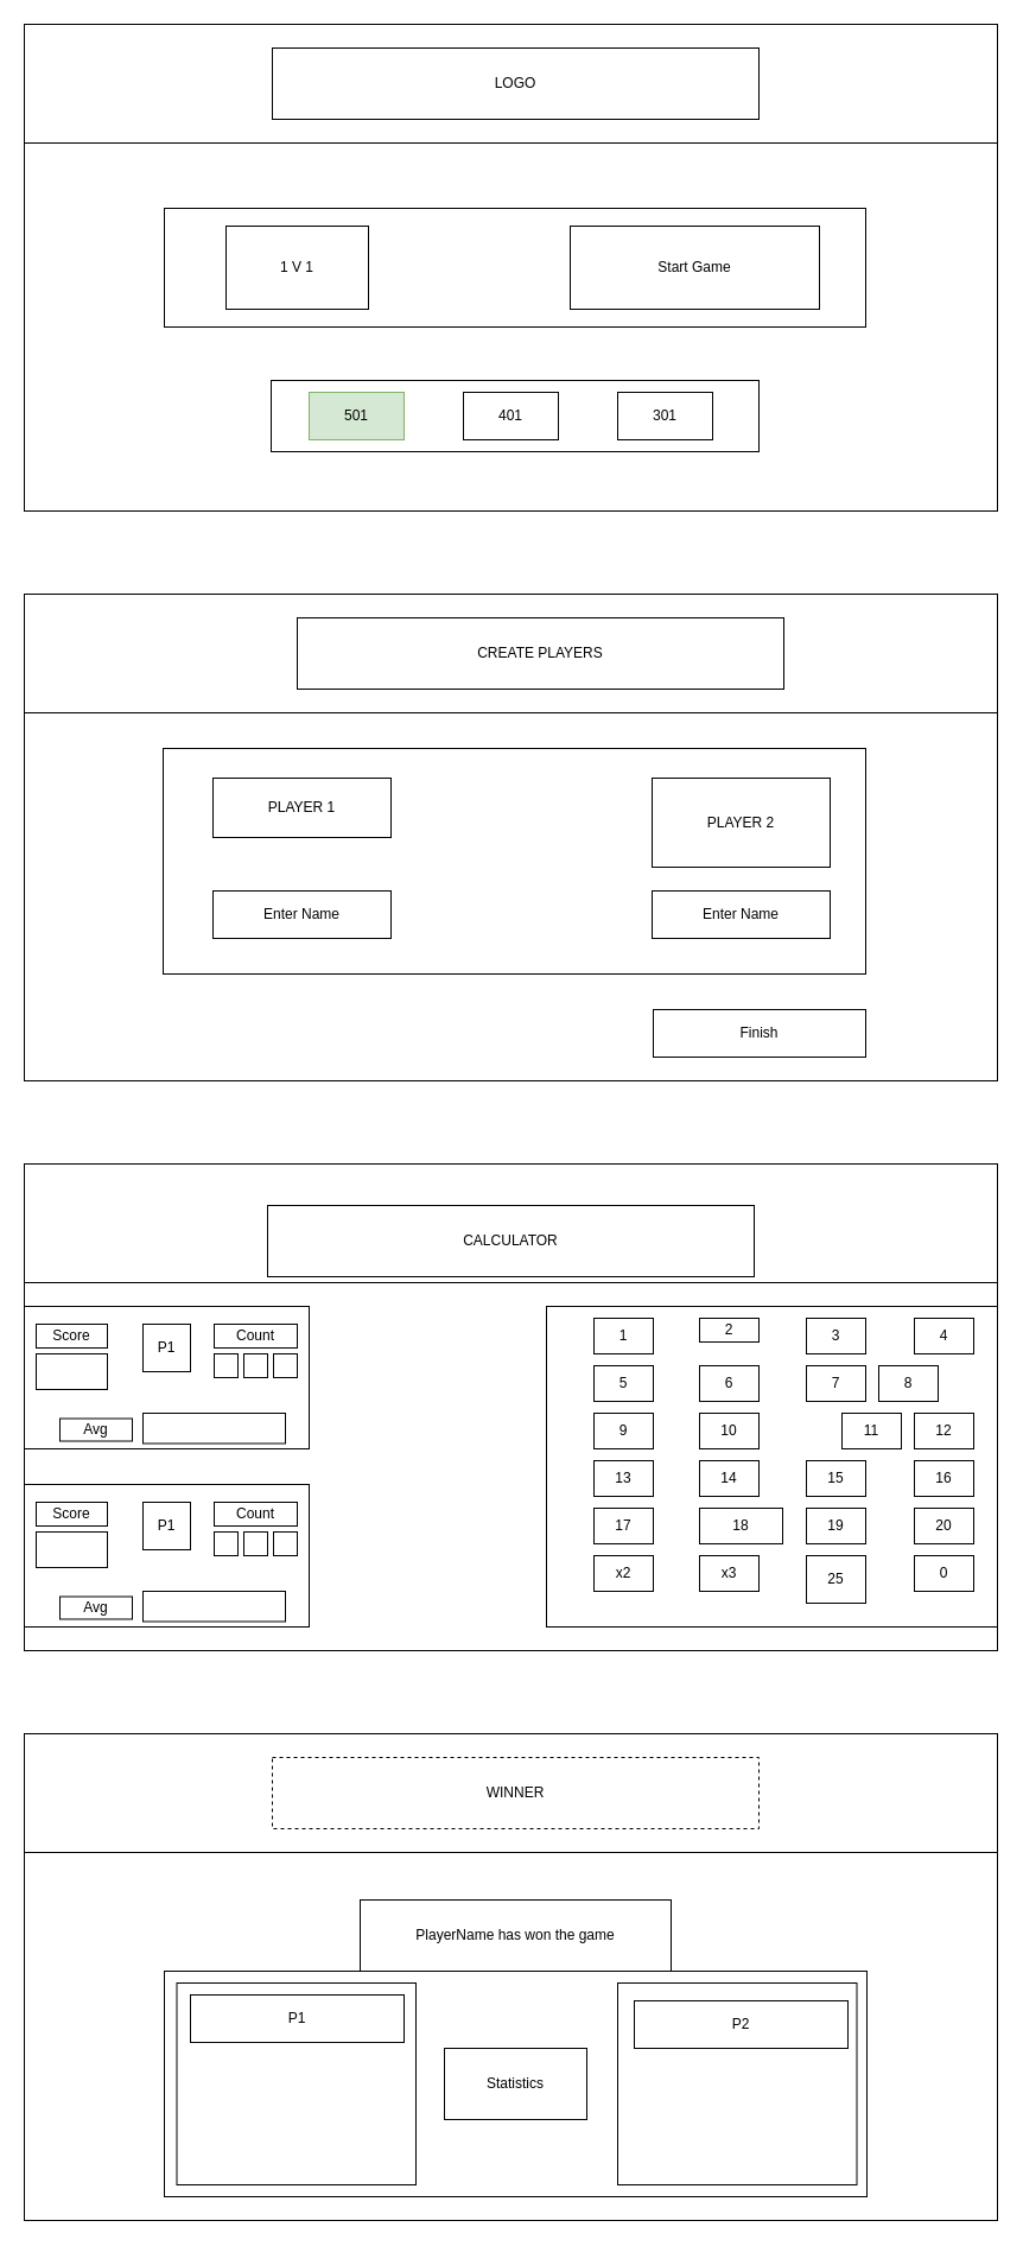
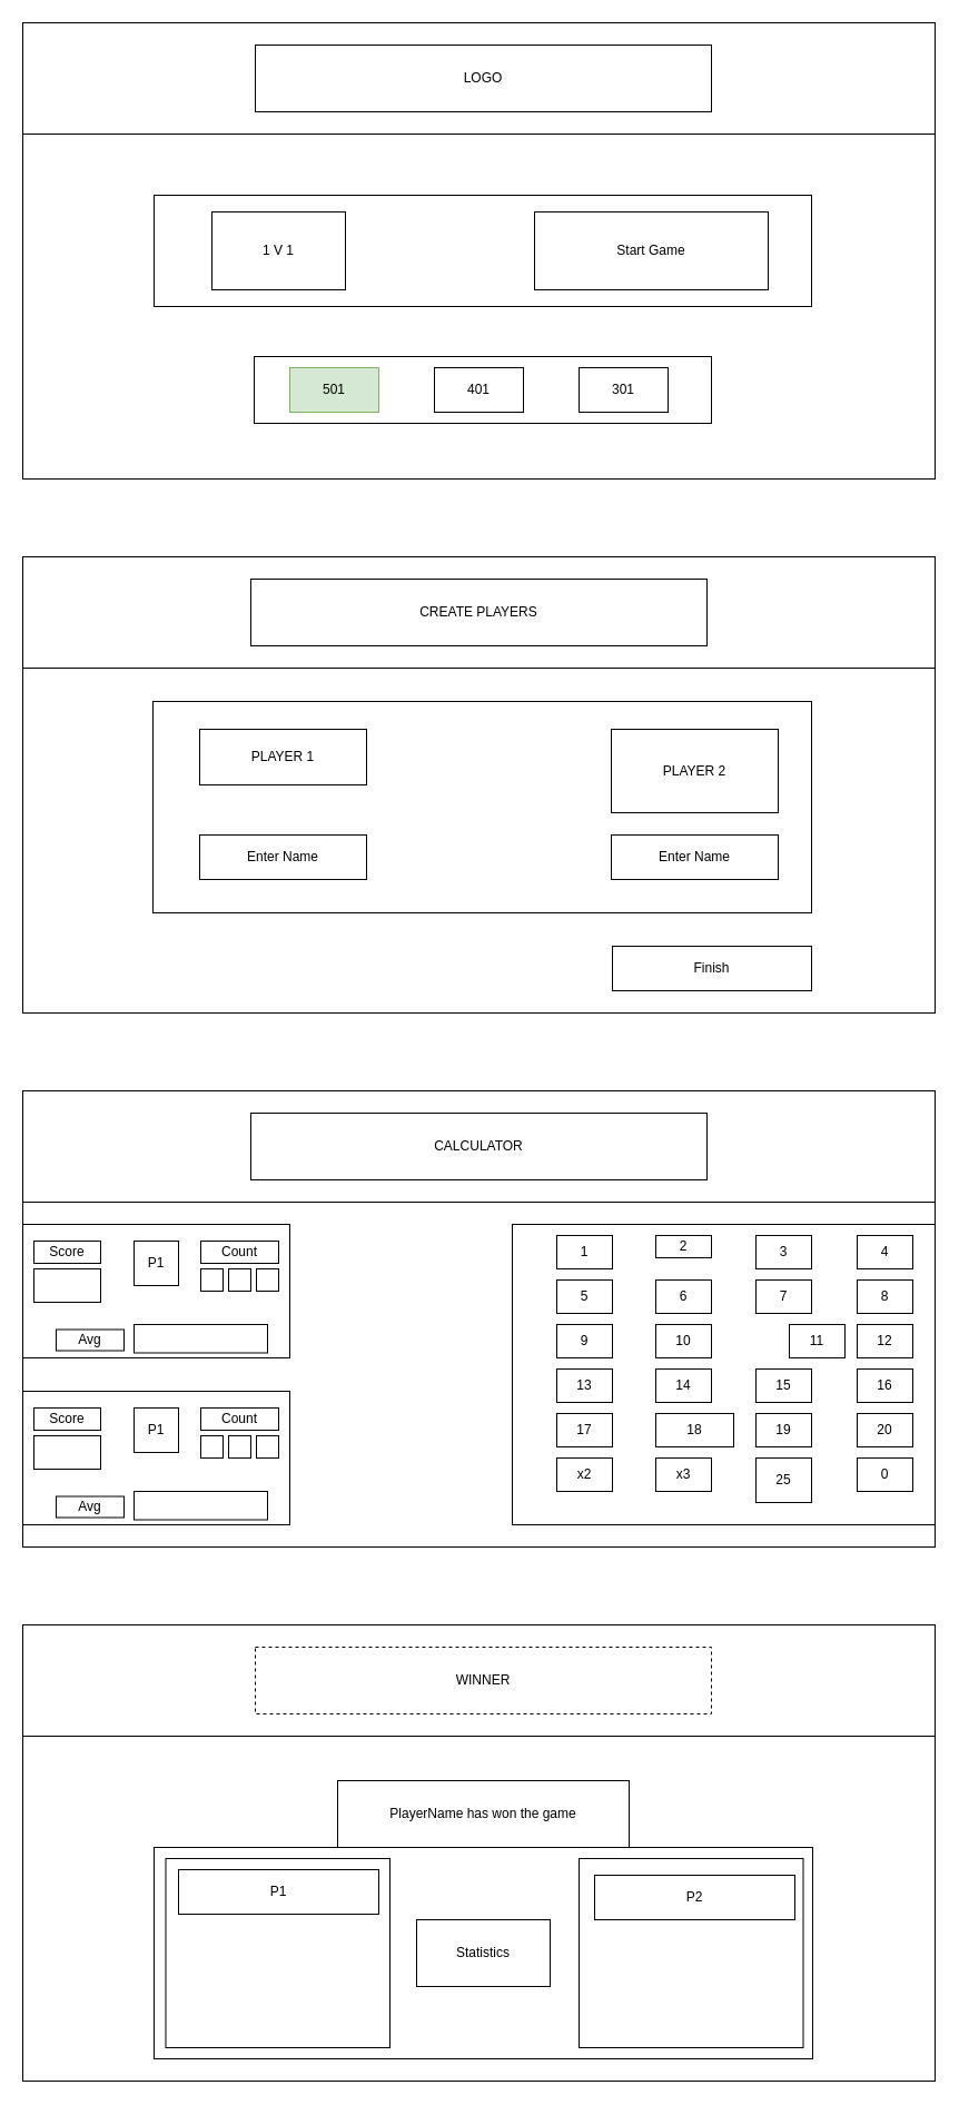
  <mxCell id="0" />
  <mxCell id="1" parent="0" />
  <mxCell id="2" value="" style="rounded=0;whiteSpace=wrap;html=1;" vertex="1" parent="1"><mxGeometry width="820" height="410" as="geometry" x="20" y="20" /></mxCell>
  <mxCell id="3" value="" style="rounded=0;whiteSpace=wrap;html=1;" vertex="1" parent="1"><mxGeometry y="500" width="820" height="410" as="geometry" x="20" /></mxCell>
  <mxCell id="4" value="" style="rounded=0;whiteSpace=wrap;html=1;" vertex="1" parent="1"><mxGeometry y="980" width="820" height="410" as="geometry" x="20" /></mxCell>
  <mxCell id="5" value="" style="rounded=0;whiteSpace=wrap;html=1;" vertex="1" parent="1"><mxGeometry y="1460" width="820" height="410" as="geometry" x="20" /></mxCell>
  <mxCell id="6" value="" style="rounded=0;whiteSpace=wrap;html=1;" vertex="1" parent="1"><mxGeometry width="820" height="100" as="geometry" x="20" y="20" /></mxCell>
  <mxCell id="7" value="" style="rounded=0;whiteSpace=wrap;html=1;" vertex="1" parent="1"><mxGeometry y="500" width="820" height="100" as="geometry" x="20" /></mxCell>
  <mxCell id="8" value="" style="rounded=0;whiteSpace=wrap;html=1;" vertex="1" parent="1"><mxGeometry y="980" width="820" height="100" as="geometry" x="20" /></mxCell>
  <mxCell id="9" value="" style="rounded=0;whiteSpace=wrap;html=1;" vertex="1" parent="1"><mxGeometry y="1460" width="820" height="100" as="geometry" x="20" /></mxCell>
  <mxCell id="10" value="LOGO" style="rounded=0;whiteSpace=wrap;html=1;" vertex="1" parent="1"><mxGeometry x="229" y="40" width="410" height="60" as="geometry" /></mxCell>
  <mxCell id="11" value="" style="rounded=0;whiteSpace=wrap;html=1;" vertex="1" parent="1"><mxGeometry x="138" y="175" width="591" height="100" as="geometry" /></mxCell>
  <mxCell id="12" value="" style="rounded=0;whiteSpace=wrap;html=1;" vertex="1" parent="1"><mxGeometry x="228" y="320" width="411" height="60" as="geometry" /></mxCell>
  <mxCell id="13" value="501" style="rounded=0;whiteSpace=wrap;html=1;fillColor=#d5e8d4;strokeColor=#82b366;" vertex="1" parent="1"><mxGeometry x="260" y="330" width="80" height="40" as="geometry" /></mxCell>
  <mxCell id="14" value="401" style="rounded=0;whiteSpace=wrap;html=1;" vertex="1" parent="1"><mxGeometry x="390" y="330" width="80" height="40" as="geometry" /></mxCell>
  <mxCell id="15" value="301" style="rounded=0;whiteSpace=wrap;html=1;" vertex="1" parent="1"><mxGeometry x="520" y="330" width="80" height="40" as="geometry" /></mxCell>
  <mxCell id="16" value="1 V 1" style="rounded=0;whiteSpace=wrap;html=1;" vertex="1" parent="1"><mxGeometry x="190" y="190" width="120" height="70" as="geometry" /></mxCell>
  <mxCell id="17" value="Start Game" style="rounded=0;whiteSpace=wrap;html=1;" vertex="1" parent="1"><mxGeometry x="480" y="190" width="210" height="70" as="geometry" /></mxCell>
- <mxCell id="18" value="CREATE PLAYERS" style="rounded=0;whiteSpace=wrap;html=1;" vertex="1" parent="1"><mxGeometry x="250" y="520" width="410" height="60" as="geometry" /></mxCell>
+ <mxCell id="18" value="CREATE PLAYERS" style="rounded=0;whiteSpace=wrap;html=1;" vertex="1" parent="1"><mxGeometry x="225" y="520" width="410" height="60" as="geometry" /></mxCell>
  <mxCell id="19" value="" style="rounded=0;whiteSpace=wrap;html=1;" vertex="1" parent="1"><mxGeometry x="137" y="630" width="592" height="190" as="geometry" /></mxCell>
  <mxCell id="20" value="PLAYER 1" style="rounded=0;whiteSpace=wrap;html=1;" vertex="1" parent="1"><mxGeometry x="179" y="655" width="150" height="50" as="geometry" /></mxCell>
  <mxCell id="21" value="PLAYER 2" style="rounded=0;whiteSpace=wrap;html=1;" vertex="1" parent="1"><mxGeometry x="549" y="655" width="150" height="75" as="geometry" /></mxCell>
  <mxCell id="22" value="Enter Name" style="rounded=0;whiteSpace=wrap;html=1;" vertex="1" parent="1"><mxGeometry x="179" y="750" width="150" height="40" as="geometry" /></mxCell>
  <mxCell id="23" value="Enter Name" style="rounded=0;whiteSpace=wrap;html=1;" vertex="1" parent="1"><mxGeometry x="549" y="750" width="150" height="40" as="geometry" /></mxCell>
  <mxCell id="24" value="Finish" style="rounded=0;whiteSpace=wrap;html=1;" vertex="1" parent="1"><mxGeometry x="550" y="850" width="179" height="40" as="geometry" /></mxCell>
- <mxCell id="25" value="CALCULATOR" style="rounded=0;whiteSpace=wrap;html=1;" vertex="1" parent="1"><mxGeometry x="225" y="1015" width="410" height="60" as="geometry" /></mxCell>
+ <mxCell id="25" value="CALCULATOR" style="rounded=0;whiteSpace=wrap;html=1;" vertex="1" parent="1"><mxGeometry x="225" y="1000" width="410" height="60" as="geometry" /></mxCell>
  <mxCell id="26" value="" style="rounded=0;whiteSpace=wrap;html=1;" vertex="1" parent="1"><mxGeometry y="1100" width="240" height="120" as="geometry" x="20" /></mxCell>
  <mxCell id="27" value="" style="rounded=0;whiteSpace=wrap;html=1;" vertex="1" parent="1"><mxGeometry x="460" y="1100" width="380" height="270" as="geometry" /></mxCell>
  <mxCell id="28" value="1" style="rounded=0;whiteSpace=wrap;html=1;" vertex="1" parent="1"><mxGeometry x="500" y="1110" width="50" height="30" as="geometry" /></mxCell>
  <mxCell id="29" value="2" style="rounded=0;whiteSpace=wrap;html=1;" vertex="1" parent="1"><mxGeometry x="589" y="1110" width="50" height="20" as="geometry" /></mxCell>
  <mxCell id="30" value="3" style="rounded=0;whiteSpace=wrap;html=1;" vertex="1" parent="1"><mxGeometry x="679" y="1110" width="50" height="30" as="geometry" /></mxCell>
  <mxCell id="31" value="4" style="rounded=0;whiteSpace=wrap;html=1;" vertex="1" parent="1"><mxGeometry x="770" y="1110" width="50" height="30" as="geometry" /></mxCell>
  <mxCell id="32" value="5" style="rounded=0;whiteSpace=wrap;html=1;" vertex="1" parent="1"><mxGeometry x="500" y="1150" width="50" height="30" as="geometry" /></mxCell>
  <mxCell id="33" value="6" style="rounded=0;whiteSpace=wrap;html=1;" vertex="1" parent="1"><mxGeometry x="589" y="1150" width="50" height="30" as="geometry" /></mxCell>
  <mxCell id="34" value="7" style="rounded=0;whiteSpace=wrap;html=1;" vertex="1" parent="1"><mxGeometry x="679" y="1150" width="50" height="30" as="geometry" /></mxCell>
- <mxCell id="35" value="8" style="rounded=0;whiteSpace=wrap;html=1;" vertex="1" parent="1"><mxGeometry x="740" y="1150" width="50" height="30" as="geometry" /></mxCell>
+ <mxCell id="35" value="8" style="rounded=0;whiteSpace=wrap;html=1;" vertex="1" parent="1"><mxGeometry x="770" y="1150" width="50" height="30" as="geometry" /></mxCell>
  <mxCell id="36" value="9" style="rounded=0;whiteSpace=wrap;html=1;" vertex="1" parent="1"><mxGeometry x="500" y="1190" width="50" height="30" as="geometry" /></mxCell>
  <mxCell id="37" value="10" style="rounded=0;whiteSpace=wrap;html=1;" vertex="1" parent="1"><mxGeometry x="589" y="1190" width="50" height="30" as="geometry" /></mxCell>
  <mxCell id="38" value="11" style="rounded=0;whiteSpace=wrap;html=1;" vertex="1" parent="1"><mxGeometry x="709" y="1190" width="50" height="30" as="geometry" /></mxCell>
  <mxCell id="39" value="12" style="rounded=0;whiteSpace=wrap;html=1;" vertex="1" parent="1"><mxGeometry x="770" y="1190" width="50" height="30" as="geometry" /></mxCell>
  <mxCell id="40" value="13" style="rounded=0;whiteSpace=wrap;html=1;" vertex="1" parent="1"><mxGeometry x="500" y="1230" width="50" height="30" as="geometry" /></mxCell>
  <mxCell id="41" value="17" style="rounded=0;whiteSpace=wrap;html=1;" vertex="1" parent="1"><mxGeometry x="500" y="1270" width="50" height="30" as="geometry" /></mxCell>
  <mxCell id="42" value="x2" style="rounded=0;whiteSpace=wrap;html=1;" vertex="1" parent="1"><mxGeometry x="500" y="1310" width="50" height="30" as="geometry" /></mxCell>
  <mxCell id="43" value="14" style="rounded=0;whiteSpace=wrap;html=1;" vertex="1" parent="1"><mxGeometry x="589" y="1230" width="50" height="30" as="geometry" /></mxCell>
  <mxCell id="44" value="18" style="rounded=0;whiteSpace=wrap;html=1;" vertex="1" parent="1"><mxGeometry x="589" y="1270" width="70" height="30" as="geometry" /></mxCell>
  <mxCell id="45" value="x3" style="rounded=0;whiteSpace=wrap;html=1;" vertex="1" parent="1"><mxGeometry x="589" y="1310" width="50" height="30" as="geometry" /></mxCell>
  <mxCell id="46" value="15" style="rounded=0;whiteSpace=wrap;html=1;" vertex="1" parent="1"><mxGeometry x="679" y="1230" width="50" height="30" as="geometry" /></mxCell>
  <mxCell id="47" value="19" style="rounded=0;whiteSpace=wrap;html=1;" vertex="1" parent="1"><mxGeometry x="679" y="1270" width="50" height="30" as="geometry" /></mxCell>
  <mxCell id="48" value="25" style="rounded=0;whiteSpace=wrap;html=1;" vertex="1" parent="1"><mxGeometry x="679" y="1310" width="50" height="40" as="geometry" /></mxCell>
  <mxCell id="49" value="16" style="rounded=0;whiteSpace=wrap;html=1;" vertex="1" parent="1"><mxGeometry x="770" y="1230" width="50" height="30" as="geometry" /></mxCell>
  <mxCell id="50" value="20" style="rounded=0;whiteSpace=wrap;html=1;" vertex="1" parent="1"><mxGeometry x="770" y="1270" width="50" height="30" as="geometry" /></mxCell>
  <mxCell id="51" value="0" style="rounded=0;whiteSpace=wrap;html=1;" vertex="1" parent="1"><mxGeometry x="770" y="1310" width="50" height="30" as="geometry" /></mxCell>
  <mxCell id="52" value="" style="rounded=0;whiteSpace=wrap;html=1;" vertex="1" parent="1"><mxGeometry x="230" y="1140" width="20" height="20" as="geometry" /></mxCell>
  <mxCell id="53" value="" style="rounded=0;whiteSpace=wrap;html=1;" vertex="1" parent="1"><mxGeometry x="205" y="1140" width="20" height="20" as="geometry" /></mxCell>
  <mxCell id="54" value="" style="rounded=0;whiteSpace=wrap;html=1;" vertex="1" parent="1"><mxGeometry x="180" y="1140" width="20" height="20" as="geometry" /></mxCell>
  <mxCell id="55" value="Count" style="rounded=0;whiteSpace=wrap;html=1;" vertex="1" parent="1"><mxGeometry x="180" y="1115" width="70" height="20" as="geometry" /></mxCell>
  <mxCell id="56" value="Score" style="rounded=0;whiteSpace=wrap;html=1;" vertex="1" parent="1"><mxGeometry x="30" y="1115" width="60" height="20" as="geometry" /></mxCell>
  <mxCell id="57" value="" style="rounded=0;whiteSpace=wrap;html=1;" vertex="1" parent="1"><mxGeometry x="30" y="1140" width="60" height="30" as="geometry" /></mxCell>
  <mxCell id="58" value="Avg" style="rounded=0;whiteSpace=wrap;html=1;" vertex="1" parent="1"><mxGeometry x="50" y="1194.5" width="61" height="19" as="geometry" /></mxCell>
  <mxCell id="59" value="" style="rounded=0;whiteSpace=wrap;html=1;" vertex="1" parent="1"><mxGeometry x="120" y="1190" width="120" height="25.5" as="geometry" /></mxCell>
  <mxCell id="60" value="P1" style="rounded=0;whiteSpace=wrap;html=1;" vertex="1" parent="1"><mxGeometry x="120" y="1115" width="40" height="40" as="geometry" /></mxCell>
  <mxCell id="61" value="" style="rounded=0;whiteSpace=wrap;html=1;" vertex="1" parent="1"><mxGeometry y="1250" width="240" height="120" as="geometry" x="20" /></mxCell>
  <mxCell id="62" value="" style="rounded=0;whiteSpace=wrap;html=1;" vertex="1" parent="1"><mxGeometry x="230" y="1290" width="20" height="20" as="geometry" /></mxCell>
  <mxCell id="63" value="" style="rounded=0;whiteSpace=wrap;html=1;" vertex="1" parent="1"><mxGeometry x="205" y="1290" width="20" height="20" as="geometry" /></mxCell>
  <mxCell id="64" value="" style="rounded=0;whiteSpace=wrap;html=1;" vertex="1" parent="1"><mxGeometry x="180" y="1290" width="20" height="20" as="geometry" /></mxCell>
  <mxCell id="65" value="Count" style="rounded=0;whiteSpace=wrap;html=1;" vertex="1" parent="1"><mxGeometry x="180" y="1265" width="70" height="20" as="geometry" /></mxCell>
  <mxCell id="66" value="Score" style="rounded=0;whiteSpace=wrap;html=1;" vertex="1" parent="1"><mxGeometry x="30" y="1265" width="60" height="20" as="geometry" /></mxCell>
  <mxCell id="67" value="" style="rounded=0;whiteSpace=wrap;html=1;" vertex="1" parent="1"><mxGeometry x="30" y="1290" width="60" height="30" as="geometry" /></mxCell>
  <mxCell id="68" value="Avg" style="rounded=0;whiteSpace=wrap;html=1;" vertex="1" parent="1"><mxGeometry x="50" y="1344.5" width="61" height="19" as="geometry" /></mxCell>
  <mxCell id="69" value="" style="rounded=0;whiteSpace=wrap;html=1;" vertex="1" parent="1"><mxGeometry x="120" y="1340" width="120" height="25.5" as="geometry" /></mxCell>
  <mxCell id="70" value="P1" style="rounded=0;whiteSpace=wrap;html=1;" vertex="1" parent="1"><mxGeometry x="120" y="1265" width="40" height="40" as="geometry" /></mxCell>
  <mxCell id="71" value="WINNER" style="rounded=0;whiteSpace=wrap;html=1;dashed=1;" vertex="1" parent="1"><mxGeometry x="229" y="1480" width="410" height="60" as="geometry" /></mxCell>
  <mxCell id="72" value="" style="rounded=0;whiteSpace=wrap;html=1;" vertex="1" parent="1"><mxGeometry x="138" y="1660" width="592" height="190" as="geometry" /></mxCell>
  <mxCell id="73" value="PlayerName has won the game" style="rounded=0;whiteSpace=wrap;html=1;" vertex="1" parent="1"><mxGeometry x="303" y="1600" width="262" height="60" as="geometry" /></mxCell>
  <mxCell id="74" value="" style="rounded=0;whiteSpace=wrap;html=1;" vertex="1" parent="1"><mxGeometry x="148.5" y="1670" width="201.5" height="170" as="geometry" /></mxCell>
  <mxCell id="75" value="" style="rounded=0;whiteSpace=wrap;html=1;" vertex="1" parent="1"><mxGeometry x="520" y="1670" width="201.5" height="170" as="geometry" /></mxCell>
  <mxCell id="76" value="Statistics" style="rounded=0;whiteSpace=wrap;html=1;" vertex="1" parent="1"><mxGeometry x="374" y="1725" width="120" height="60" as="geometry" /></mxCell>
  <mxCell id="77" value="P1" style="rounded=0;whiteSpace=wrap;html=1;" vertex="1" parent="1"><mxGeometry x="160" y="1680" width="180" height="40" as="geometry" /></mxCell>
  <mxCell id="78" value="P2" style="rounded=0;whiteSpace=wrap;html=1;" vertex="1" parent="1"><mxGeometry x="534" y="1685" width="180" height="40" as="geometry" /></mxCell>
